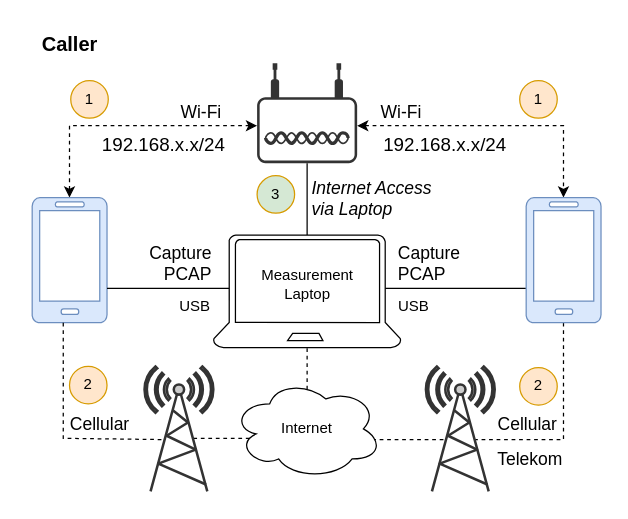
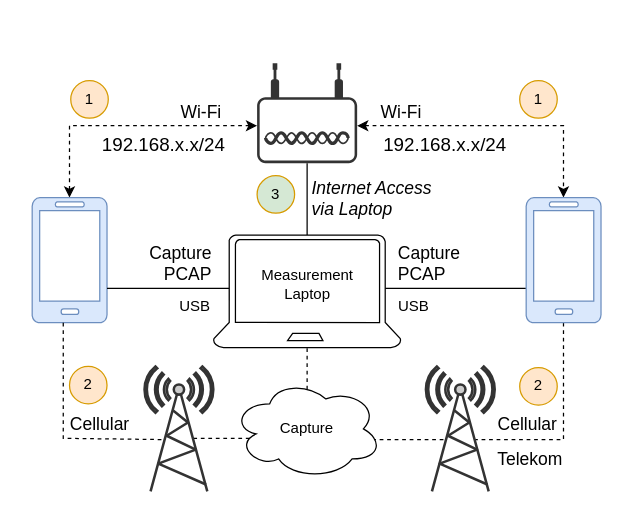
  <mxCell id="0" />
  <mxCell id="1" parent="0" />
  <mxCell id="2" value="Wi-Fi" style="edgeStyle=orthogonalEdgeStyle;rounded=0;orthogonalLoop=1;jettySize=auto;html=1;dashed=1;startArrow=classic;startFill=1;verticalAlign=bottom;fontSize=14;" parent="1" source="3" target="11" edge="1"><mxGeometry x="0.566" relative="1" as="geometry"><Array as="points"><mxPoint x="55" y="100" /></Array><mxPoint as="offset" /></mxGeometry></mxCell>
  <mxCell id="3" value="" style="verticalLabelPosition=bottom;html=1;verticalAlign=top;align=center;shape=mxgraph.azure.mobile;pointerEvents=1;fillColor=#dae8fc;strokeColor=#6c8ebf;" parent="1" vertex="1"><mxGeometry x="25" y="157.5" width="60" height="100" as="geometry" /></mxCell>
  <mxCell id="4" value="Cellular" style="edgeStyle=orthogonalEdgeStyle;rounded=0;orthogonalLoop=1;jettySize=auto;html=1;dashed=1;endArrow=none;endFill=0;fontSize=14;verticalAlign=bottom;" edge="1" parent="1" source="28"><mxGeometry x="0.494" y="-1" relative="1" as="geometry"><mxPoint x="450.032" y="260" as="sourcePoint" /><mxPoint x="379" y="351" as="targetPoint" /><Array as="points"><mxPoint x="450" y="351" /></Array><mxPoint as="offset" /></mxGeometry></mxCell>
- <mxCell id="5" value="Caller" style="text;html=1;align=center;verticalAlign=middle;resizable=0;points=[];autosize=1;strokeColor=none;fillColor=none;fontSize=16;fontStyle=1" parent="1" vertex="1"><mxGeometry x="20" y="20" width="70" height="30" as="geometry" /></mxCell>
  <mxCell id="6" value="&lt;div&gt;Capture&lt;/div&gt;&lt;div&gt;PCAP&lt;/div&gt;" style="endArrow=none;html=1;rounded=0;fontSize=14;fontStyle=0;verticalAlign=bottom;edgeStyle=orthogonalEdgeStyle;labelBackgroundColor=none;align=right;" parent="1" source="3" edge="1"><mxGeometry x="0.574" width="50" height="50" relative="1" as="geometry"><mxPoint x="290" y="302.47" as="sourcePoint" /><mxPoint x="183" y="240" as="targetPoint" /><Array as="points"><mxPoint x="183" y="230" /></Array><mxPoint as="offset" /></mxGeometry></mxCell>
  <mxCell id="7" value="USB" style="text;html=1;align=center;verticalAlign=middle;resizable=0;points=[];autosize=1;strokeColor=none;fillColor=none;" parent="1" vertex="1"><mxGeometry x="130" y="230" width="50" height="30" as="geometry" /></mxCell>
  <mxCell id="8" value="&lt;div&gt;Capture&amp;nbsp;&lt;/div&gt;&lt;div&gt;PCAP&lt;/div&gt;" style="endArrow=none;html=1;rounded=0;fontStyle=0;fontSize=14;verticalAlign=bottom;edgeStyle=orthogonalEdgeStyle;labelBackgroundColor=none;align=left;" parent="1" target="28" edge="1"><mxGeometry x="-0.841" width="50" height="50" relative="1" as="geometry"><mxPoint x="307" y="230" as="sourcePoint" /><mxPoint x="370" y="230.032" as="targetPoint" /><Array as="points"><mxPoint x="390" y="230" /><mxPoint x="390" y="230" /></Array><mxPoint as="offset" /></mxGeometry></mxCell>
  <mxCell id="9" value="USB" style="text;html=1;align=center;verticalAlign=middle;resizable=0;points=[];autosize=1;strokeColor=none;fillColor=none;" parent="1" vertex="1"><mxGeometry x="305" y="230" width="50" height="30" as="geometry" /></mxCell>
  <mxCell id="10" value="&lt;div&gt;Measurement&lt;/div&gt;&lt;div&gt;Laptop&lt;br&gt;&lt;/div&gt;" style="text;html=1;align=center;verticalAlign=middle;resizable=0;points=[];autosize=1;strokeColor=none;fillColor=none;" parent="1" vertex="1"><mxGeometry x="195" y="207.47" width="100" height="40" as="geometry" /></mxCell>
  <mxCell id="11" value="" style="points=[[0.03,0.36,0],[0.18,0,0],[0.5,0.34,0],[0.82,0,0],[0.97,0.36,0],[1,0.67,0],[0.975,0.975,0],[0.5,1,0],[0.025,0.975,0],[0,0.67,0]];verticalLabelPosition=bottom;sketch=0;html=1;verticalAlign=top;aspect=fixed;align=center;pointerEvents=1;shape=mxgraph.cisco19.wireless_access_point;fillColor=#333333;strokeColor=none;" parent="1" vertex="1"><mxGeometry x="205" y="50" width="80" height="80" as="geometry" /></mxCell>
  <mxCell id="12" value="&lt;div style=&quot;font-size: 14px;&quot;&gt;Wi-Fi&lt;/div&gt;" style="endArrow=classic;dashed=1;html=1;rounded=0;fontStyle=0;fontSize=14;labelBorderColor=none;textShadow=0;labelBackgroundColor=none;verticalAlign=bottom;spacing=2;edgeStyle=orthogonalEdgeStyle;startArrow=classic;startFill=1;endFill=1;" parent="1" source="11" target="28" edge="1"><mxGeometry x="-0.682" width="50" height="50" relative="1" as="geometry"><mxPoint x="290" y="372.47" as="sourcePoint" /><mxPoint x="450.032" y="155" as="targetPoint" /><Array as="points"><mxPoint x="450" y="100" /></Array><mxPoint as="offset" /></mxGeometry></mxCell>
  <mxCell id="13" value="&lt;div&gt;Internet Access&lt;/div&gt;&lt;div&gt;via Laptop&lt;br&gt;&lt;/div&gt;" style="endArrow=none;html=1;rounded=0;fontStyle=2;fontSize=14;labelBorderColor=none;textShadow=0;labelBackgroundColor=none;verticalAlign=middle;labelPosition=right;verticalLabelPosition=middle;align=left;spacingLeft=2;edgeStyle=orthogonalEdgeStyle;" parent="1" source="14" target="11" edge="1"><mxGeometry width="50" height="50" relative="1" as="geometry"><mxPoint x="125" y="302.47" as="sourcePoint" /><mxPoint x="236" y="282.47" as="targetPoint" /><Array as="points" /><mxPoint as="offset" /></mxGeometry></mxCell>
  <mxCell id="14" value="" style="verticalLabelPosition=bottom;html=1;verticalAlign=top;align=center;strokeColor=default;fillColor=#FFFFFF;shape=mxgraph.azure.laptop;pointerEvents=1;" parent="1" vertex="1"><mxGeometry x="170" y="187.47" width="150" height="90" as="geometry" /></mxCell>
  <mxCell id="15" style="edgeStyle=orthogonalEdgeStyle;rounded=0;orthogonalLoop=1;jettySize=auto;html=1;endArrow=none;endFill=0;dashed=1;" parent="1" edge="1"><mxGeometry relative="1" as="geometry"><mxPoint x="154" y="350" as="sourcePoint" /><mxPoint x="199" y="350" as="targetPoint" /><Array as="points"><mxPoint x="180" y="350" /><mxPoint x="180" y="350" /></Array></mxGeometry></mxCell>
  <mxCell id="16" value="" style="fontColor=#0066CC;verticalAlign=top;verticalLabelPosition=bottom;labelPosition=center;align=center;html=1;outlineConnect=0;fillColor=#CCCCCC;strokeColor=#333333;gradientColor=none;gradientDirection=north;strokeWidth=2;shape=mxgraph.networks.radio_tower;" parent="1" vertex="1"><mxGeometry x="115" y="292.47" width="55" height="100" as="geometry" /></mxCell>
  <mxCell id="17" value="&lt;div style=&quot;font-size: 14px;&quot;&gt;&lt;span style=&quot;background-color: initial;&quot;&gt;Cellular&lt;/span&gt;&lt;/div&gt;" style="endArrow=none;dashed=1;html=1;rounded=0;fontStyle=0;fontSize=14;labelBorderColor=none;textShadow=0;labelBackgroundColor=none;verticalAlign=bottom;edgeStyle=orthogonalEdgeStyle;" parent="1" source="3" edge="1"><mxGeometry x="0.404" width="50" height="50" relative="1" as="geometry"><mxPoint x="80" y="242.47" as="sourcePoint" /><mxPoint x="131" y="351" as="targetPoint" /><Array as="points"><mxPoint x="50" y="350" /></Array><mxPoint as="offset" /></mxGeometry></mxCell>
  <mxCell id="18" value="1" style="ellipse;whiteSpace=wrap;html=1;fillColor=#ffe6cc;strokeColor=#d79b00;" parent="1" vertex="1"><mxGeometry x="56" y="64" width="30" height="30" as="geometry" /></mxCell>
  <mxCell id="19" value="2" style="ellipse;whiteSpace=wrap;html=1;fillColor=#ffe6cc;strokeColor=#d79b00;" parent="1" vertex="1"><mxGeometry x="55" y="292.47" width="30" height="30" as="geometry" /></mxCell>
  <mxCell id="20" value="&lt;span style=&quot;font-size: 15px;&quot;&gt;192.168.x.x/24&lt;/span&gt;" style="text;html=1;align=center;verticalAlign=middle;resizable=0;points=[];autosize=1;strokeColor=none;fillColor=none;spacing=0;" parent="1" vertex="1"><mxGeometry x="295" y="100" width="120" height="30" as="geometry" /></mxCell>
  <mxCell id="21" value="&lt;span style=&quot;font-size: 15px;&quot;&gt;192.168.x.x/24&lt;/span&gt;" style="text;html=1;align=center;verticalAlign=middle;resizable=0;points=[];autosize=1;strokeColor=none;fillColor=none;" parent="1" vertex="1"><mxGeometry x="70" y="100" width="120" height="30" as="geometry" /></mxCell>
  <mxCell id="22" value="1" style="ellipse;whiteSpace=wrap;html=1;fillColor=#ffe6cc;strokeColor=#d79b00;" parent="1" vertex="1"><mxGeometry x="415" y="64" width="30" height="30" as="geometry" /></mxCell>
  <mxCell id="23" style="edgeStyle=orthogonalEdgeStyle;rounded=0;orthogonalLoop=1;jettySize=auto;html=1;endArrow=none;endFill=0;dashed=1;" parent="1" target="14" edge="1"><mxGeometry relative="1" as="geometry"><mxPoint x="245" y="311" as="sourcePoint" /><Array as="points"><mxPoint x="245" y="291" /><mxPoint x="245" y="291" /></Array></mxGeometry></mxCell>
  <mxCell id="24" style="edgeStyle=orthogonalEdgeStyle;rounded=0;orthogonalLoop=1;jettySize=auto;html=1;endArrow=none;endFill=0;dashed=1;" edge="1" parent="1"><mxGeometry relative="1" as="geometry"><mxPoint x="298" y="350" as="sourcePoint" /><mxPoint x="356" y="351" as="targetPoint" /><Array as="points"><mxPoint x="298" y="351" /></Array></mxGeometry></mxCell>
- <mxCell id="25" value="Internet" style="ellipse;shape=cloud;whiteSpace=wrap;html=1;" parent="1" vertex="1"><mxGeometry x="185" y="302.47" width="120" height="80" as="geometry" /></mxCell>
+ <mxCell id="25" value="Capture" style="ellipse;shape=cloud;whiteSpace=wrap;html=1;" parent="1" vertex="1"><mxGeometry x="185" y="302.47" width="120" height="80" as="geometry" /></mxCell>
  <mxCell id="26" value="" style="fontColor=#0066CC;verticalAlign=top;verticalLabelPosition=bottom;labelPosition=center;align=center;html=1;outlineConnect=0;fillColor=#CCCCCC;strokeColor=#333333;gradientColor=none;gradientDirection=north;strokeWidth=2;shape=mxgraph.networks.radio_tower;" vertex="1" parent="1"><mxGeometry x="340" y="292.47" width="55" height="100" as="geometry" /></mxCell>
  <mxCell id="27" value="Telekom" style="text;html=1;align=center;verticalAlign=middle;resizable=0;points=[];autosize=1;strokeColor=none;fillColor=none;fontSize=14;spacing=0;" vertex="1" parent="1"><mxGeometry x="388" y="352.47" width="70" height="30" as="geometry" /></mxCell>
  <mxCell id="28" value="" style="verticalLabelPosition=bottom;html=1;verticalAlign=top;align=center;shape=mxgraph.azure.mobile;pointerEvents=1;fillColor=#dae8fc;strokeColor=#6c8ebf;" vertex="1" parent="1"><mxGeometry x="420" y="157.5" width="60" height="100" as="geometry" /></mxCell>
  <mxCell id="29" value="2" style="ellipse;whiteSpace=wrap;html=1;fillColor=#ffe6cc;strokeColor=#d79b00;" vertex="1" parent="1"><mxGeometry x="415" y="293.47" width="30" height="30" as="geometry" /></mxCell>
  <mxCell id="30" value="3" style="ellipse;whiteSpace=wrap;html=1;fillColor=#d5e8d4;strokeColor=#d79b00;" vertex="1" parent="1"><mxGeometry x="205" y="140" width="30" height="30" as="geometry" /></mxCell>
